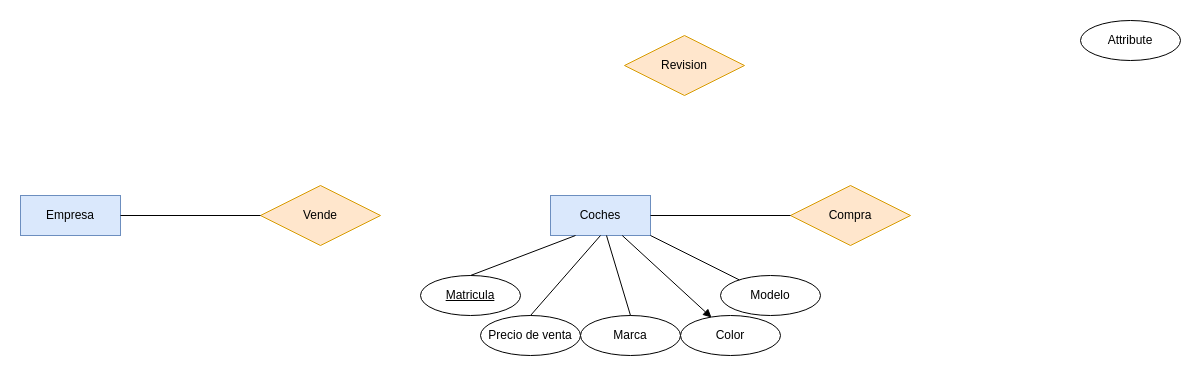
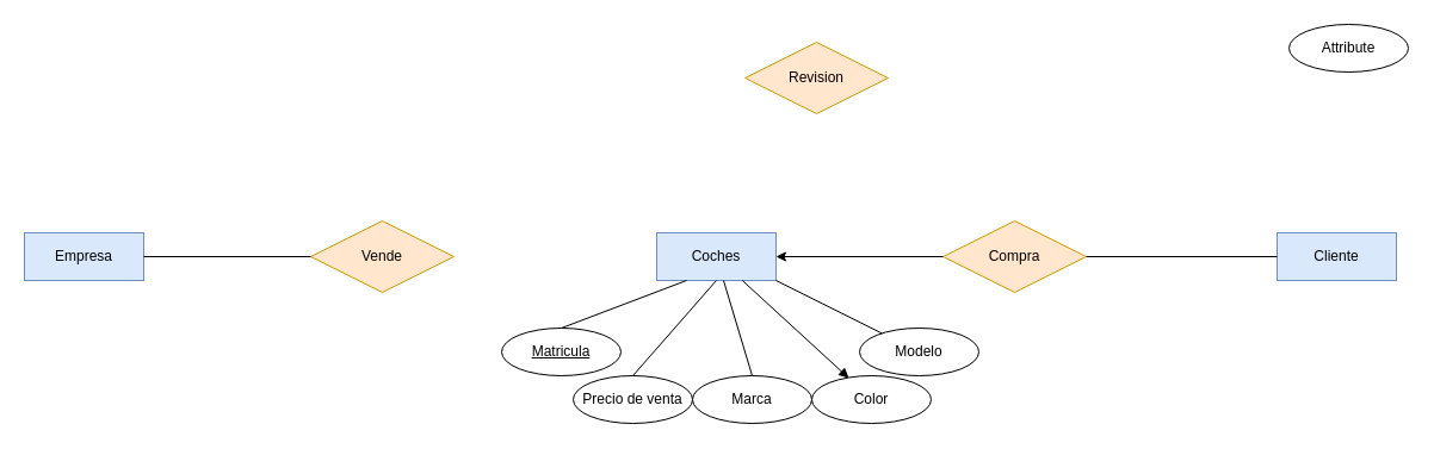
  <mxCell id="0" />
  <mxCell id="1" parent="0" />
+ <mxCell id="2" value="Cliente" style="whiteSpace=wrap;html=1;align=center;fillColor=#dae8fc;strokeColor=#6c8ebf;" vertex="1" parent="1"><mxGeometry x="1070" y="195" width="100" height="40" as="geometry" /></mxCell>
  <mxCell id="3" value="Coches" style="whiteSpace=wrap;html=1;align=center;fillColor=#dae8fc;strokeColor=#6c8ebf;" vertex="1" parent="1"><mxGeometry x="550" y="195" width="100" height="40" as="geometry" /></mxCell>
  <mxCell id="4" value="Empresa" style="whiteSpace=wrap;html=1;align=center;fillColor=#dae8fc;strokeColor=#6c8ebf;" vertex="1" parent="1"><mxGeometry x="20" y="195" width="100" height="40" as="geometry" /></mxCell>
  <mxCell id="5" value="Compra" style="shape=rhombus;perimeter=rhombusPerimeter;whiteSpace=wrap;html=1;align=center;fillColor=#ffe6cc;strokeColor=#d79b00;" vertex="1" parent="1"><mxGeometry x="790" y="185" width="120" height="60" as="geometry" /></mxCell>
  <mxCell id="6" value="Vende" style="shape=rhombus;perimeter=rhombusPerimeter;whiteSpace=wrap;html=1;align=center;fillColor=#ffe6cc;strokeColor=#d79b00;" vertex="1" parent="1"><mxGeometry x="260" y="185" width="120" height="60" as="geometry" /></mxCell>
  <mxCell id="7" value="&lt;div&gt;Revision&lt;/div&gt;" style="shape=rhombus;perimeter=rhombusPerimeter;whiteSpace=wrap;html=1;align=center;fillColor=#ffe6cc;strokeColor=#d79b00;" vertex="1" parent="1"><mxGeometry x="624" y="35" width="120" height="60" as="geometry" /></mxCell>
  <mxCell id="8" value="" style="endArrow=none;html=1;rounded=0;entryX=1;entryY=0.5;entryDx=0;entryDy=0;" edge="1" parent="1" source="6" target="4"><mxGeometry width="50" height="50" relative="1" as="geometry"><mxPoint x="470" y="425" as="sourcePoint" /><mxPoint x="520" y="375" as="targetPoint" /></mxGeometry></mxCell>
- <mxCell id="10" value="" style="endArrow=none;html=1;rounded=0;entryX=1;entryY=0.5;entryDx=0;entryDy=0;" edge="1" parent="1" source="5" target="3"><mxGeometry width="50" height="50" relative="1" as="geometry"><mxPoint x="660" y="425" as="sourcePoint" /><mxPoint x="710" y="375" as="targetPoint" /></mxGeometry></mxCell>
+ <mxCell id="9" value="" style="endArrow=none;html=1;rounded=0;entryX=0;entryY=0.5;entryDx=0;entryDy=0;" edge="1" parent="1" source="5" target="2"><mxGeometry width="50" height="50" relative="1" as="geometry"><mxPoint x="660" y="425" as="sourcePoint" /><mxPoint x="1060" y="245" as="targetPoint" /></mxGeometry></mxCell>
+ <mxCell id="10" value="" style="endArrow=classic;html=1;rounded=0;entryX=1;entryY=0.5;entryDx=0;entryDy=0;" edge="1" parent="1" source="5" target="3"><mxGeometry width="50" height="50" relative="1" as="geometry"><mxPoint x="660" y="425" as="sourcePoint" /><mxPoint x="710" y="375" as="targetPoint" /></mxGeometry></mxCell>
  <mxCell id="11" value="Modelo" style="ellipse;whiteSpace=wrap;html=1;align=center;" vertex="1" parent="1"><mxGeometry x="720" y="275" width="100" height="40" as="geometry" /></mxCell>
  <mxCell id="12" value="Color" style="ellipse;whiteSpace=wrap;html=1;align=center;" vertex="1" parent="1"><mxGeometry x="680" y="315" width="100" height="40" as="geometry" /></mxCell>
  <mxCell id="13" value="Marca" style="ellipse;whiteSpace=wrap;html=1;align=center;" vertex="1" parent="1"><mxGeometry x="580" y="315" width="100" height="40" as="geometry" /></mxCell>
  <mxCell id="14" value="Matricula" style="ellipse;whiteSpace=wrap;html=1;align=center;fontStyle=4;" vertex="1" parent="1"><mxGeometry x="420" y="275" width="100" height="40" as="geometry" /></mxCell>
  <mxCell id="15" value="Precio de venta" style="ellipse;whiteSpace=wrap;html=1;align=center;" vertex="1" parent="1"><mxGeometry x="480" y="315" width="100" height="40" as="geometry" /></mxCell>
  <mxCell id="16" value="Attribute" style="ellipse;whiteSpace=wrap;html=1;align=center;" vertex="1" parent="1"><mxGeometry x="1080" y="20" width="100" height="40" as="geometry" /></mxCell>
  <mxCell id="17" value="" style="endArrow=none;html=1;rounded=0;entryX=0.5;entryY=0;entryDx=0;entryDy=0;exitX=0.25;exitY=1;exitDx=0;exitDy=0;" edge="1" parent="1" source="3" target="14"><mxGeometry width="50" height="50" relative="1" as="geometry"><mxPoint x="630" y="245" as="sourcePoint" /><mxPoint x="680" y="195" as="targetPoint" /></mxGeometry></mxCell>
  <mxCell id="18" value="" style="endArrow=none;html=1;rounded=0;entryX=0.5;entryY=0;entryDx=0;entryDy=0;exitX=0.5;exitY=1;exitDx=0;exitDy=0;" edge="1" parent="1" source="3" target="15"><mxGeometry width="50" height="50" relative="1" as="geometry"><mxPoint x="630" y="245" as="sourcePoint" /><mxPoint x="680" y="195" as="targetPoint" /></mxGeometry></mxCell>
  <mxCell id="19" value="" style="endArrow=none;html=1;rounded=0;exitX=0.5;exitY=0;exitDx=0;exitDy=0;" edge="1" parent="1" source="13" target="3"><mxGeometry width="50" height="50" relative="1" as="geometry"><mxPoint x="630" y="245" as="sourcePoint" /><mxPoint x="680" y="195" as="targetPoint" /></mxGeometry></mxCell>
  <mxCell id="20" value="" style="endArrow=block;html=1;rounded=0;entryX=0.31;entryY=0.05;entryDx=0;entryDy=0;entryPerimeter=0;" edge="1" parent="1" source="3" target="12"><mxGeometry width="50" height="50" relative="1" as="geometry"><mxPoint x="630" y="245" as="sourcePoint" /><mxPoint x="680" y="195" as="targetPoint" /></mxGeometry></mxCell>
  <mxCell id="21" value="" style="endArrow=none;html=1;rounded=0;exitX=1;exitY=1;exitDx=0;exitDy=0;" edge="1" parent="1" source="3" target="11"><mxGeometry width="50" height="50" relative="1" as="geometry"><mxPoint x="630" y="245" as="sourcePoint" /><mxPoint x="680" y="195" as="targetPoint" /></mxGeometry></mxCell>
